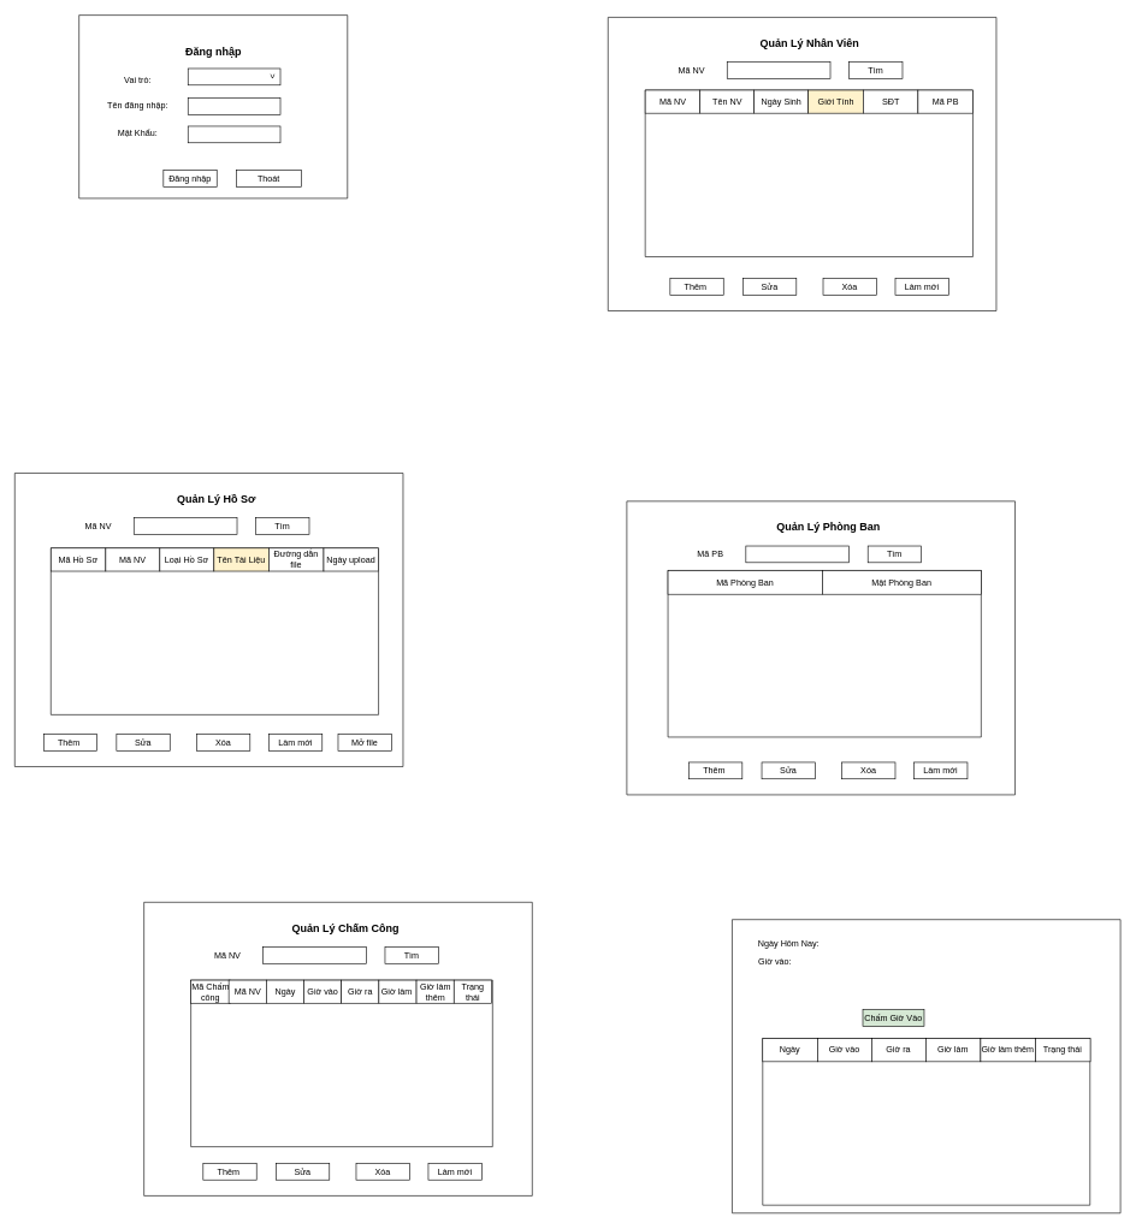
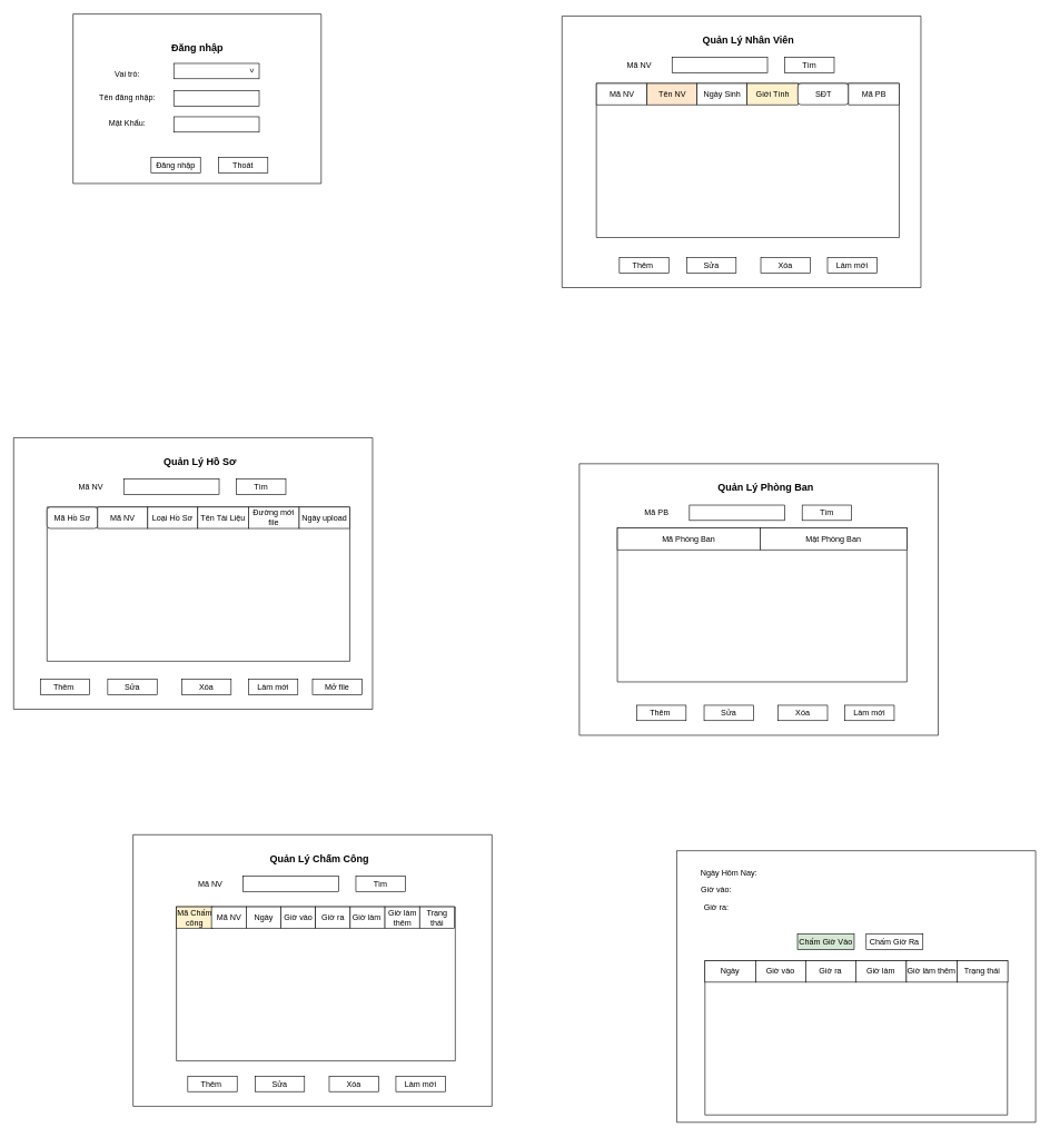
  <mxCell id="0" />
  <mxCell id="1" parent="0" />
  <mxCell id="2" value="" style="swimlane;startSize=0;" vertex="1" parent="1"><mxGeometry x="109" y="20" width="372" height="254" as="geometry" /></mxCell>
  <mxCell id="3" value="&lt;b&gt;&lt;font style=&quot;font-size: 15px;&quot;&gt;Đăng nhập&lt;/font&gt;&lt;/b&gt;" style="text;html=1;align=center;verticalAlign=middle;resizable=0;points=[];autosize=1;strokeColor=none;fillColor=none;" vertex="1" parent="2"><mxGeometry x="138" y="36" width="96" height="30" as="geometry" /></mxCell>
  <mxCell id="4" value="Vai trò:" style="text;html=1;align=center;verticalAlign=middle;resizable=0;points=[];autosize=1;strokeColor=none;fillColor=none;" vertex="1" parent="2"><mxGeometry x="53" y="77" width="55" height="26" as="geometry" /></mxCell>
  <mxCell id="5" value="Tên đăng nhập:" style="text;html=1;align=center;verticalAlign=middle;resizable=0;points=[];autosize=1;strokeColor=none;fillColor=none;" vertex="1" parent="2"><mxGeometry x="29.5" y="112" width="102" height="26" as="geometry" /></mxCell>
  <mxCell id="6" value="Mật Khẩu:" style="text;html=1;align=center;verticalAlign=middle;resizable=0;points=[];autosize=1;strokeColor=none;fillColor=none;" vertex="1" parent="2"><mxGeometry x="44" y="151" width="73" height="26" as="geometry" /></mxCell>
  <mxCell id="7" value="" style="rounded=0;whiteSpace=wrap;html=1;" vertex="1" parent="2"><mxGeometry x="151" y="115" width="128" height="23" as="geometry" /></mxCell>
  <mxCell id="8" value="" style="rounded=0;whiteSpace=wrap;html=1;" vertex="1" parent="2"><mxGeometry x="151" y="154" width="128" height="23" as="geometry" /></mxCell>
  <mxCell id="9" value="" style="rounded=0;whiteSpace=wrap;html=1;" vertex="1" parent="2"><mxGeometry x="151" y="74" width="128" height="23" as="geometry" /></mxCell>
  <mxCell id="10" value="&amp;gt;" style="text;html=1;align=center;verticalAlign=middle;resizable=0;points=[];autosize=1;strokeColor=none;fillColor=none;rotation=90;" vertex="1" parent="2"><mxGeometry x="256" y="71" width="25" height="26" as="geometry" /></mxCell>
  <mxCell id="11" value="Đăng nhập" style="rounded=0;whiteSpace=wrap;html=1;" vertex="1" parent="2"><mxGeometry x="117" y="215" width="74" height="23" as="geometry" /></mxCell>
- <mxCell id="12" value="Thoát" style="rounded=0;whiteSpace=wrap;html=1;" vertex="1" parent="2"><mxGeometry x="218" y="215" width="90" height="23" as="geometry" /></mxCell>
+ <mxCell id="12" value="Thoát" style="rounded=0;whiteSpace=wrap;html=1;" vertex="1" parent="2"><mxGeometry x="218" y="215" width="74" height="23" as="geometry" /></mxCell>
  <mxCell id="13" value="" style="swimlane;startSize=0;" vertex="1" parent="1"><mxGeometry x="842" y="23" width="538" height="407" as="geometry" /></mxCell>
  <mxCell id="14" value="&lt;span style=&quot;font-size: 15px;&quot;&gt;&lt;b&gt;Quản Lý Nhân Viên&lt;/b&gt;&lt;/span&gt;" style="text;html=1;align=center;verticalAlign=middle;resizable=0;points=[];autosize=1;strokeColor=none;fillColor=none;" vertex="1" parent="13"><mxGeometry x="201" y="20" width="155" height="30" as="geometry" /></mxCell>
  <mxCell id="15" value="Thêm&amp;nbsp;" style="rounded=0;whiteSpace=wrap;html=1;" vertex="1" parent="13"><mxGeometry x="86" y="362" width="74" height="23" as="geometry" /></mxCell>
  <mxCell id="16" value="Sửa" style="rounded=0;whiteSpace=wrap;html=1;" vertex="1" parent="13"><mxGeometry x="187" y="362" width="74" height="23" as="geometry" /></mxCell>
  <mxCell id="17" value="" style="swimlane;startSize=0;" vertex="1" parent="13"><mxGeometry x="51.5" y="101" width="454" height="231" as="geometry" /></mxCell>
  <mxCell id="18" value="Mã NV" style="rounded=0;whiteSpace=wrap;html=1;" vertex="1" parent="17"><mxGeometry width="76" height="32" as="geometry" /></mxCell>
- <mxCell id="19" value="Tên NV" style="rounded=0;whiteSpace=wrap;html=1;" vertex="1" parent="17"><mxGeometry x="76" width="75" height="32" as="geometry" /></mxCell>
+ <mxCell id="19" value="Tên NV" style="rounded=0;whiteSpace=wrap;html=1;fillColor=#ffe6cc;" vertex="1" parent="17"><mxGeometry x="76" width="75" height="32" as="geometry" /></mxCell>
  <mxCell id="20" value="Ngày Sinh" style="rounded=0;whiteSpace=wrap;html=1;" vertex="1" parent="17"><mxGeometry x="151" width="75" height="32" as="geometry" /></mxCell>
  <mxCell id="21" value="Giới Tính" style="rounded=0;whiteSpace=wrap;html=1;fillColor=#fff2cc;" vertex="1" parent="17"><mxGeometry x="226" width="76" height="32" as="geometry" /></mxCell>
- <mxCell id="22" value="SĐT" style="rounded=0;whiteSpace=wrap;html=1;" vertex="1" parent="17"><mxGeometry x="302" width="76" height="32" as="geometry" /></mxCell>
+ <mxCell id="22" value="SĐT" style="whiteSpace=wrap;html=1;rounded=1;" vertex="1" parent="17"><mxGeometry x="302" width="76" height="32" as="geometry" /></mxCell>
  <mxCell id="23" value="Mã PB" style="rounded=0;whiteSpace=wrap;html=1;" vertex="1" parent="17"><mxGeometry x="378" width="76" height="32" as="geometry" /></mxCell>
  <mxCell id="24" value="Xóa" style="rounded=0;whiteSpace=wrap;html=1;" vertex="1" parent="13"><mxGeometry x="298" y="362" width="74" height="23" as="geometry" /></mxCell>
  <mxCell id="25" value="Làm mới" style="rounded=0;whiteSpace=wrap;html=1;" vertex="1" parent="13"><mxGeometry x="398" y="362" width="74" height="23" as="geometry" /></mxCell>
  <mxCell id="26" value="" style="rounded=0;whiteSpace=wrap;html=1;" vertex="1" parent="13"><mxGeometry x="165" y="62" width="143" height="23" as="geometry" /></mxCell>
  <mxCell id="27" value="Mã NV" style="text;html=1;align=center;verticalAlign=middle;whiteSpace=wrap;rounded=0;" vertex="1" parent="13"><mxGeometry x="86" y="58.5" width="60" height="30" as="geometry" /></mxCell>
  <mxCell id="28" value="Tìm" style="rounded=0;whiteSpace=wrap;html=1;" vertex="1" parent="13"><mxGeometry x="334" y="62" width="74" height="23" as="geometry" /></mxCell>
  <mxCell id="29" value="" style="swimlane;startSize=0;" vertex="1" parent="1"><mxGeometry x="868" y="694" width="538" height="407" as="geometry" /></mxCell>
  <mxCell id="30" value="&lt;span style=&quot;font-size: 15px;&quot;&gt;&lt;b&gt;Quản Lý Phòng Ban&lt;/b&gt;&lt;/span&gt;" style="text;html=1;align=center;verticalAlign=middle;resizable=0;points=[];autosize=1;strokeColor=none;fillColor=none;" vertex="1" parent="29"><mxGeometry x="198" y="20" width="161" height="30" as="geometry" /></mxCell>
  <mxCell id="31" value="Thêm&amp;nbsp;" style="rounded=0;whiteSpace=wrap;html=1;" vertex="1" parent="29"><mxGeometry x="86" y="362" width="74" height="23" as="geometry" /></mxCell>
  <mxCell id="32" value="Sửa" style="rounded=0;whiteSpace=wrap;html=1;" vertex="1" parent="29"><mxGeometry x="187" y="362" width="74" height="23" as="geometry" /></mxCell>
  <mxCell id="33" value="" style="swimlane;startSize=0;" vertex="1" parent="29"><mxGeometry x="57" y="96" width="434" height="231" as="geometry" /></mxCell>
  <mxCell id="34" value="Mã Phòng Ban" style="rounded=0;whiteSpace=wrap;html=1;" vertex="1" parent="33"><mxGeometry width="214" height="33" as="geometry" /></mxCell>
  <mxCell id="35" value="Mật Phòng Ban" style="rounded=0;whiteSpace=wrap;html=1;" vertex="1" parent="33"><mxGeometry x="214" width="220" height="33" as="geometry" /></mxCell>
  <mxCell id="36" value="Xóa" style="rounded=0;whiteSpace=wrap;html=1;" vertex="1" parent="29"><mxGeometry x="298" y="362" width="74" height="23" as="geometry" /></mxCell>
  <mxCell id="37" value="Làm mới" style="rounded=0;whiteSpace=wrap;html=1;" vertex="1" parent="29"><mxGeometry x="398" y="362" width="74" height="23" as="geometry" /></mxCell>
  <mxCell id="38" value="" style="rounded=0;whiteSpace=wrap;html=1;" vertex="1" parent="29"><mxGeometry x="165" y="62" width="143" height="23" as="geometry" /></mxCell>
  <mxCell id="39" value="Mã PB" style="text;html=1;align=center;verticalAlign=middle;whiteSpace=wrap;rounded=0;" vertex="1" parent="29"><mxGeometry x="86" y="58.5" width="60" height="30" as="geometry" /></mxCell>
  <mxCell id="40" value="Tìm" style="rounded=0;whiteSpace=wrap;html=1;" vertex="1" parent="29"><mxGeometry x="334" y="62" width="74" height="23" as="geometry" /></mxCell>
  <mxCell id="41" value="" style="swimlane;startSize=0;" vertex="1" parent="1"><mxGeometry x="20" y="655" width="538" height="407" as="geometry" /></mxCell>
  <mxCell id="42" value="&lt;span style=&quot;font-size: 15px;&quot;&gt;&lt;b&gt;Quản Lý Hồ Sơ&lt;/b&gt;&lt;/span&gt;" style="text;html=1;align=center;verticalAlign=middle;resizable=0;points=[];autosize=1;strokeColor=none;fillColor=none;" vertex="1" parent="41"><mxGeometry x="215" y="20" width="127" height="30" as="geometry" /></mxCell>
  <mxCell id="43" value="Thêm&amp;nbsp;" style="rounded=0;whiteSpace=wrap;html=1;" vertex="1" parent="41"><mxGeometry x="40" y="362" width="74" height="23" as="geometry" /></mxCell>
  <mxCell id="44" value="Sửa" style="rounded=0;whiteSpace=wrap;html=1;" vertex="1" parent="41"><mxGeometry x="141" y="362" width="74" height="23" as="geometry" /></mxCell>
  <mxCell id="45" value="Xóa" style="rounded=0;whiteSpace=wrap;html=1;" vertex="1" parent="41"><mxGeometry x="252" y="362" width="74" height="23" as="geometry" /></mxCell>
  <mxCell id="46" value="Làm mới" style="rounded=0;whiteSpace=wrap;html=1;" vertex="1" parent="41"><mxGeometry x="352" y="362" width="74" height="23" as="geometry" /></mxCell>
  <mxCell id="47" value="" style="rounded=0;whiteSpace=wrap;html=1;" vertex="1" parent="41"><mxGeometry x="165" y="62" width="143" height="23" as="geometry" /></mxCell>
  <mxCell id="48" value="Mã NV" style="text;html=1;align=center;verticalAlign=middle;whiteSpace=wrap;rounded=0;" vertex="1" parent="41"><mxGeometry x="86" y="58.5" width="60" height="30" as="geometry" /></mxCell>
  <mxCell id="49" value="Tìm" style="rounded=0;whiteSpace=wrap;html=1;" vertex="1" parent="41"><mxGeometry x="334" y="62" width="74" height="23" as="geometry" /></mxCell>
  <mxCell id="50" value="Mở file" style="rounded=0;whiteSpace=wrap;html=1;" vertex="1" parent="41"><mxGeometry x="448" y="362" width="74" height="23" as="geometry" /></mxCell>
  <mxCell id="51" value="" style="swimlane;startSize=0;" vertex="1" parent="41"><mxGeometry x="50" y="104" width="454" height="231" as="geometry" /></mxCell>
- <mxCell id="52" value="Mã Hồ Sơ" style="rounded=0;whiteSpace=wrap;html=1;" vertex="1" parent="51"><mxGeometry width="76" height="32" as="geometry" /></mxCell>
+ <mxCell id="52" value="Mã Hồ Sơ" style="whiteSpace=wrap;html=1;rounded=1;" vertex="1" parent="51"><mxGeometry width="76" height="32" as="geometry" /></mxCell>
  <mxCell id="53" value="Mã NV" style="rounded=0;whiteSpace=wrap;html=1;" vertex="1" parent="51"><mxGeometry x="76" width="75" height="32" as="geometry" /></mxCell>
  <mxCell id="54" value="Loại Hồ Sơ" style="rounded=0;whiteSpace=wrap;html=1;" vertex="1" parent="51"><mxGeometry x="151" width="75" height="32" as="geometry" /></mxCell>
- <mxCell id="55" value="Tên Tài Liệu" style="rounded=0;whiteSpace=wrap;html=1;fillColor=#fff2cc;" vertex="1" parent="51"><mxGeometry x="226" width="76" height="32" as="geometry" /></mxCell>
- <mxCell id="56" value="Đường dẫn file" style="rounded=0;whiteSpace=wrap;html=1;" vertex="1" parent="51"><mxGeometry x="302" width="76" height="32" as="geometry" /></mxCell>
+ <mxCell id="55" value="Tên Tài Liệu" style="rounded=0;whiteSpace=wrap;html=1;" vertex="1" parent="51"><mxGeometry x="226" width="76" height="32" as="geometry" /></mxCell>
+ <mxCell id="56" value="Đường mới file" style="rounded=0;whiteSpace=wrap;html=1;" vertex="1" parent="51"><mxGeometry x="302" width="76" height="32" as="geometry" /></mxCell>
  <mxCell id="57" value="Ngày upload" style="rounded=0;whiteSpace=wrap;html=1;" vertex="1" parent="51"><mxGeometry x="378" width="76" height="32" as="geometry" /></mxCell>
  <mxCell id="58" value="" style="swimlane;startSize=0;" vertex="1" parent="1"><mxGeometry x="199" y="1250" width="538" height="407" as="geometry" /></mxCell>
  <mxCell id="59" value="&lt;span style=&quot;font-size: 15px;&quot;&gt;&lt;b&gt;Quản Lý Chấm Công&lt;/b&gt;&lt;/span&gt;" style="text;html=1;align=center;verticalAlign=middle;resizable=0;points=[];autosize=1;strokeColor=none;fillColor=none;" vertex="1" parent="58"><mxGeometry x="196" y="20" width="166" height="30" as="geometry" /></mxCell>
  <mxCell id="60" value="Thêm&amp;nbsp;" style="rounded=0;whiteSpace=wrap;html=1;" vertex="1" parent="58"><mxGeometry x="82" y="362" width="74" height="23" as="geometry" /></mxCell>
  <mxCell id="61" value="Sửa" style="rounded=0;whiteSpace=wrap;html=1;" vertex="1" parent="58"><mxGeometry x="183" y="362" width="74" height="23" as="geometry" /></mxCell>
  <mxCell id="62" value="Xóa" style="rounded=0;whiteSpace=wrap;html=1;" vertex="1" parent="58"><mxGeometry x="294" y="362" width="74" height="23" as="geometry" /></mxCell>
  <mxCell id="63" value="Làm mới" style="rounded=0;whiteSpace=wrap;html=1;" vertex="1" parent="58"><mxGeometry x="394" y="362" width="74" height="23" as="geometry" /></mxCell>
  <mxCell id="64" value="" style="rounded=0;whiteSpace=wrap;html=1;" vertex="1" parent="58"><mxGeometry x="165" y="62" width="143" height="23" as="geometry" /></mxCell>
  <mxCell id="65" value="Mã NV" style="text;html=1;align=center;verticalAlign=middle;whiteSpace=wrap;rounded=0;" vertex="1" parent="58"><mxGeometry x="86" y="58.5" width="60" height="30" as="geometry" /></mxCell>
  <mxCell id="66" value="Tìm" style="rounded=0;whiteSpace=wrap;html=1;" vertex="1" parent="58"><mxGeometry x="334" y="62" width="74" height="23" as="geometry" /></mxCell>
  <mxCell id="67" value="" style="swimlane;startSize=0;" vertex="1" parent="58"><mxGeometry x="65" y="108" width="418" height="231" as="geometry" /></mxCell>
- <mxCell id="68" value="Mã Chấm công" style="rounded=0;whiteSpace=wrap;html=1;" vertex="1" parent="67"><mxGeometry width="55" height="32" as="geometry" /></mxCell>
+ <mxCell id="68" value="Mã Chấm công" style="rounded=0;whiteSpace=wrap;html=1;fillColor=#fff2cc;" vertex="1" parent="67"><mxGeometry width="55" height="32" as="geometry" /></mxCell>
  <mxCell id="69" value="Mã NV" style="rounded=0;whiteSpace=wrap;html=1;" vertex="1" parent="67"><mxGeometry x="52.5" width="52" height="32" as="geometry" /></mxCell>
  <mxCell id="70" value="Ngày" style="rounded=0;whiteSpace=wrap;html=1;" vertex="1" parent="67"><mxGeometry x="104.5" width="52" height="32" as="geometry" /></mxCell>
  <mxCell id="71" value="Giờ vào" style="rounded=0;whiteSpace=wrap;html=1;" vertex="1" parent="67"><mxGeometry x="156.5" width="52" height="32" as="geometry" /></mxCell>
  <mxCell id="72" value="Giờ ra" style="rounded=0;whiteSpace=wrap;html=1;" vertex="1" parent="67"><mxGeometry x="208.5" width="52" height="32" as="geometry" /></mxCell>
  <mxCell id="73" value="Giờ làm&amp;nbsp;" style="rounded=0;whiteSpace=wrap;html=1;" vertex="1" parent="67"><mxGeometry x="260.5" width="52" height="32" as="geometry" /></mxCell>
  <mxCell id="74" value="Giờ làm thêm" style="rounded=0;whiteSpace=wrap;html=1;" vertex="1" parent="67"><mxGeometry x="312.5" width="52" height="32" as="geometry" /></mxCell>
  <mxCell id="75" value="Trạng thái" style="rounded=0;whiteSpace=wrap;html=1;" vertex="1" parent="67"><mxGeometry x="364.5" width="52" height="32" as="geometry" /></mxCell>
  <mxCell id="76" value="" style="swimlane;startSize=0;" vertex="1" parent="1"><mxGeometry x="1014" y="1274" width="538" height="407" as="geometry" /></mxCell>
  <mxCell id="77" value="" style="swimlane;startSize=0;" vertex="1" parent="76"><mxGeometry x="42.25" y="165" width="453.5" height="231" as="geometry" /></mxCell>
  <mxCell id="78" value="Ngày" style="rounded=0;whiteSpace=wrap;html=1;" vertex="1" parent="77"><mxGeometry width="76" height="32" as="geometry" /></mxCell>
  <mxCell id="79" value="Giờ vào" style="rounded=0;whiteSpace=wrap;html=1;" vertex="1" parent="77"><mxGeometry x="76" width="75" height="32" as="geometry" /></mxCell>
  <mxCell id="80" value="Giờ ra" style="rounded=0;whiteSpace=wrap;html=1;" vertex="1" parent="77"><mxGeometry x="151" width="75" height="32" as="geometry" /></mxCell>
  <mxCell id="81" value="Giờ làm" style="rounded=0;whiteSpace=wrap;html=1;" vertex="1" parent="77"><mxGeometry x="226" width="76" height="32" as="geometry" /></mxCell>
  <mxCell id="82" value="Giờ làm thêm" style="rounded=0;whiteSpace=wrap;html=1;" vertex="1" parent="77"><mxGeometry x="302" width="76" height="32" as="geometry" /></mxCell>
  <mxCell id="83" value="Trạng thái" style="rounded=0;whiteSpace=wrap;html=1;" vertex="1" parent="77"><mxGeometry x="378" width="76" height="32" as="geometry" /></mxCell>
  <mxCell id="84" value="Chấm Giờ Vào" style="rounded=0;whiteSpace=wrap;html=1;fillColor=#d5e8d4;" vertex="1" parent="76"><mxGeometry x="181" y="125" width="85" height="23" as="geometry" /></mxCell>
+ <mxCell id="85" value="Chấm Giờ Ra" style="rounded=0;whiteSpace=wrap;html=1;" vertex="1" parent="76"><mxGeometry x="284" y="125" width="85" height="23" as="geometry" /></mxCell>
  <mxCell id="86" value="Giờ vào:" style="text;html=1;align=center;verticalAlign=middle;resizable=0;points=[];autosize=1;strokeColor=none;fillColor=none;" vertex="1" parent="76"><mxGeometry x="27" y="46" width="64" height="26" as="geometry" /></mxCell>
+ <mxCell id="87" value="Giờ ra:" style="text;html=1;align=center;verticalAlign=middle;resizable=0;points=[];autosize=1;strokeColor=none;fillColor=none;" vertex="1" parent="76"><mxGeometry x="31.5" y="72" width="55" height="26" as="geometry" /></mxCell>
  <mxCell id="88" value="Ngày Hôm Nay:" style="text;html=1;align=center;verticalAlign=middle;resizable=0;points=[];autosize=1;strokeColor=none;fillColor=none;" vertex="1" parent="1"><mxGeometry x="1040" y="1294" width="103" height="26" as="geometry" /></mxCell>
